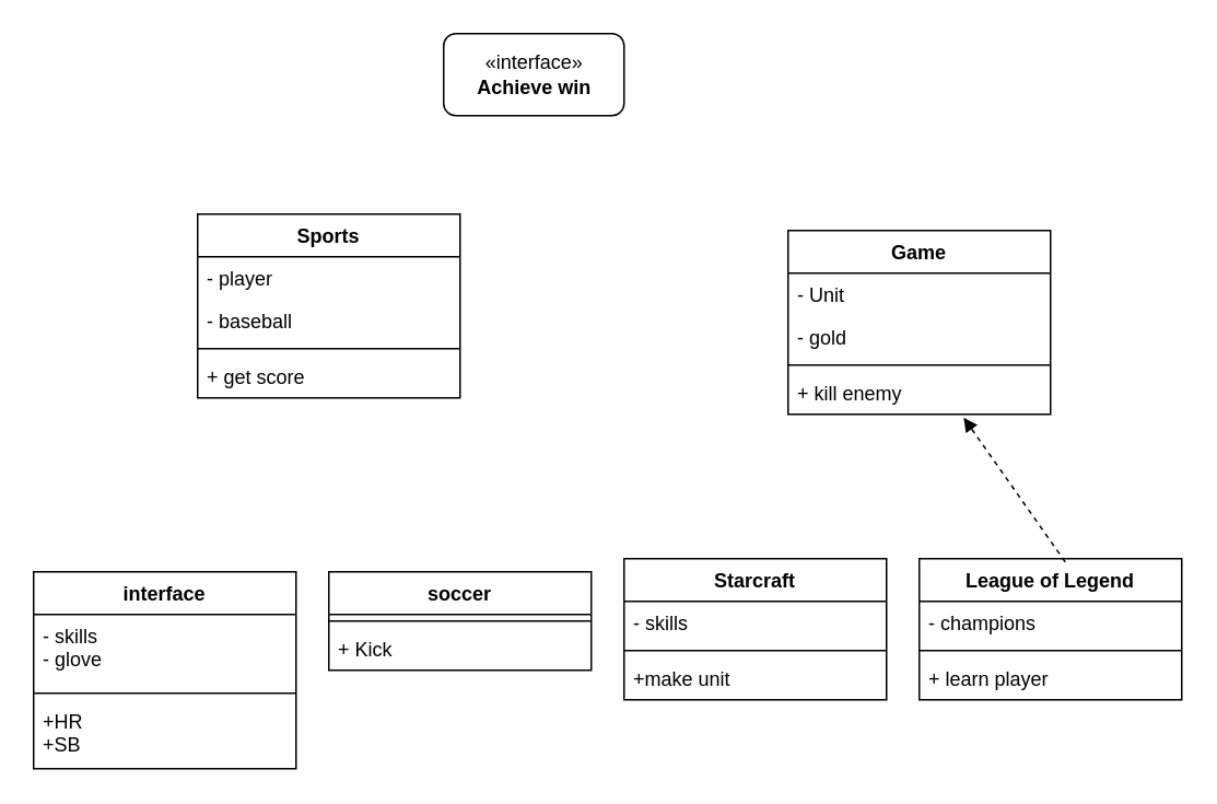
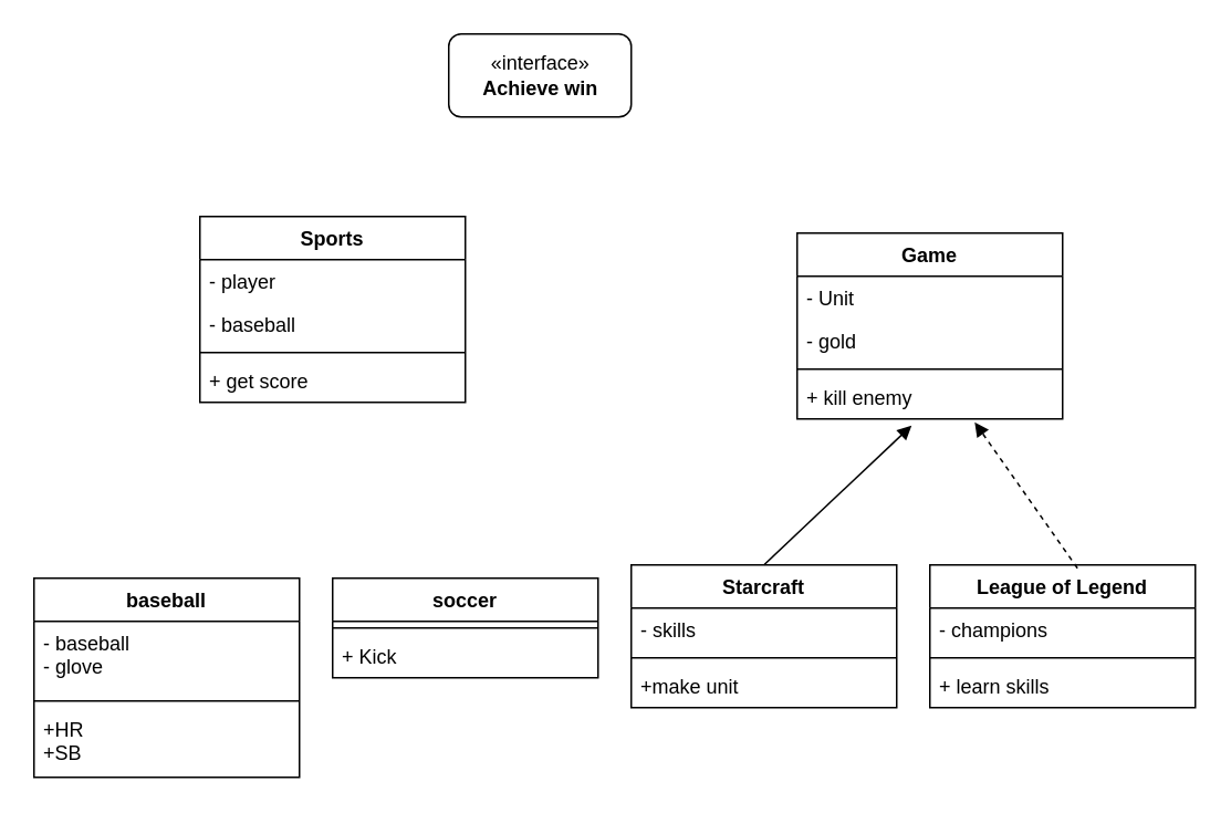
  <mxCell id="0" />
  <mxCell id="1" parent="0" />
  <mxCell id="2" value="soccer" style="swimlane;fontStyle=1;align=center;verticalAlign=top;childLayout=stackLayout;horizontal=1;startSize=26;horizontalStack=0;resizeParent=1;resizeParentMax=0;resizeLast=0;collapsible=1;marginBottom=0;" parent="1" vertex="1"><mxGeometry x="200" y="348" width="160" height="60" as="geometry" /></mxCell>
  <mxCell id="3" value="" style="line;strokeWidth=1;fillColor=none;align=left;verticalAlign=middle;spacingTop=-1;spacingLeft=3;spacingRight=3;rotatable=0;labelPosition=right;points=[];portConstraint=eastwest;" parent="2" vertex="1"><mxGeometry y="26" width="160" height="8" as="geometry" /></mxCell>
  <mxCell id="4" value="+ Kick" style="text;strokeColor=none;fillColor=none;align=left;verticalAlign=top;spacingLeft=4;spacingRight=4;overflow=hidden;rotatable=0;points=[[0,0.5],[1,0.5]];portConstraint=eastwest;" parent="2" vertex="1"><mxGeometry y="34" width="160" height="26" as="geometry" /></mxCell>
  <mxCell id="5" value="«interface»&lt;br&gt;&lt;b&gt;Achieve win&lt;br&gt;&lt;/b&gt;" style="html=1;rounded=1;" parent="1" vertex="1"><mxGeometry x="270" y="20" width="110" height="50" as="geometry" /></mxCell>
- <mxCell id="6" value="interface" style="swimlane;fontStyle=1;align=center;verticalAlign=top;childLayout=stackLayout;horizontal=1;startSize=26;horizontalStack=0;resizeParent=1;resizeParentMax=0;resizeLast=0;collapsible=1;marginBottom=0;" vertex="1" parent="1"><mxGeometry x="20" y="348" width="160" height="120" as="geometry" /></mxCell>
- <mxCell id="7" value="- skills&#10;- glove&#10;&#10;" style="text;strokeColor=none;fillColor=none;align=left;verticalAlign=top;spacingLeft=4;spacingRight=4;overflow=hidden;rotatable=0;points=[[0,0.5],[1,0.5]];portConstraint=eastwest;" vertex="1" parent="6"><mxGeometry y="26" width="160" height="44" as="geometry" /></mxCell>
+ <mxCell id="6" value="baseball" style="swimlane;fontStyle=1;align=center;verticalAlign=top;childLayout=stackLayout;horizontal=1;startSize=26;horizontalStack=0;resizeParent=1;resizeParentMax=0;resizeLast=0;collapsible=1;marginBottom=0;" vertex="1" parent="1"><mxGeometry x="20" y="348" width="160" height="120" as="geometry" /></mxCell>
+ <mxCell id="7" value="- baseball&#10;- glove&#10;&#10;" style="text;strokeColor=none;fillColor=none;align=left;verticalAlign=top;spacingLeft=4;spacingRight=4;overflow=hidden;rotatable=0;points=[[0,0.5],[1,0.5]];portConstraint=eastwest;" vertex="1" parent="6"><mxGeometry y="26" width="160" height="44" as="geometry" /></mxCell>
  <mxCell id="8" value="" style="line;strokeWidth=1;fillColor=none;align=left;verticalAlign=middle;spacingTop=-1;spacingLeft=3;spacingRight=3;rotatable=0;labelPosition=right;points=[];portConstraint=eastwest;" vertex="1" parent="6"><mxGeometry y="70" width="160" height="8" as="geometry" /></mxCell>
  <mxCell id="9" value="+HR&#10;+SB&#10;" style="text;strokeColor=none;fillColor=none;align=left;verticalAlign=top;spacingLeft=4;spacingRight=4;overflow=hidden;rotatable=0;points=[[0,0.5],[1,0.5]];portConstraint=eastwest;" vertex="1" parent="6"><mxGeometry y="78" width="160" height="42" as="geometry" /></mxCell>
  <mxCell id="10" value="Sports" style="swimlane;fontStyle=1;align=center;verticalAlign=top;childLayout=stackLayout;horizontal=1;startSize=26;horizontalStack=0;resizeParent=1;resizeParentMax=0;resizeLast=0;collapsible=1;marginBottom=0;" vertex="1" parent="1"><mxGeometry x="120" y="130" width="160" height="112" as="geometry" /></mxCell>
  <mxCell id="11" value="- player&#10;&#10;&#10;" style="text;strokeColor=none;fillColor=none;align=left;verticalAlign=top;spacingLeft=4;spacingRight=4;overflow=hidden;rotatable=0;points=[[0,0.5],[1,0.5]];portConstraint=eastwest;" vertex="1" parent="10"><mxGeometry y="26" width="160" height="26" as="geometry" /></mxCell>
  <mxCell id="12" value="- baseball" style="text;strokeColor=none;fillColor=none;align=left;verticalAlign=top;spacingLeft=4;spacingRight=4;overflow=hidden;rotatable=0;points=[[0,0.5],[1,0.5]];portConstraint=eastwest;" vertex="1" parent="10"><mxGeometry y="52" width="160" height="26" as="geometry" /></mxCell>
  <mxCell id="13" value="" style="line;strokeWidth=1;fillColor=none;align=left;verticalAlign=middle;spacingTop=-1;spacingLeft=3;spacingRight=3;rotatable=0;labelPosition=right;points=[];portConstraint=eastwest;" vertex="1" parent="10"><mxGeometry y="78" width="160" height="8" as="geometry" /></mxCell>
  <mxCell id="14" value="+ get score" style="text;strokeColor=none;fillColor=none;align=left;verticalAlign=top;spacingLeft=4;spacingRight=4;overflow=hidden;rotatable=0;points=[[0,0.5],[1,0.5]];portConstraint=eastwest;" vertex="1" parent="10"><mxGeometry y="86" width="160" height="26" as="geometry" /></mxCell>
  <mxCell id="15" value="Game" style="swimlane;fontStyle=1;align=center;verticalAlign=top;childLayout=stackLayout;horizontal=1;startSize=26;horizontalStack=0;resizeParent=1;resizeParentMax=0;resizeLast=0;collapsible=1;marginBottom=0;" vertex="1" parent="1"><mxGeometry x="480" y="140" width="160" height="112" as="geometry" /></mxCell>
  <mxCell id="16" value="- Unit" style="text;strokeColor=none;fillColor=none;align=left;verticalAlign=top;spacingLeft=4;spacingRight=4;overflow=hidden;rotatable=0;points=[[0,0.5],[1,0.5]];portConstraint=eastwest;" vertex="1" parent="15"><mxGeometry y="26" width="160" height="26" as="geometry" /></mxCell>
  <mxCell id="17" value="- gold" style="text;strokeColor=none;fillColor=none;align=left;verticalAlign=top;spacingLeft=4;spacingRight=4;overflow=hidden;rotatable=0;points=[[0,0.5],[1,0.5]];portConstraint=eastwest;" vertex="1" parent="15"><mxGeometry y="52" width="160" height="26" as="geometry" /></mxCell>
  <mxCell id="18" value="" style="line;strokeWidth=1;fillColor=none;align=left;verticalAlign=middle;spacingTop=-1;spacingLeft=3;spacingRight=3;rotatable=0;labelPosition=right;points=[];portConstraint=eastwest;" vertex="1" parent="15"><mxGeometry y="78" width="160" height="8" as="geometry" /></mxCell>
  <mxCell id="19" value="+ kill enemy" style="text;strokeColor=none;fillColor=none;align=left;verticalAlign=top;spacingLeft=4;spacingRight=4;overflow=hidden;rotatable=0;points=[[0,0.5],[1,0.5]];portConstraint=eastwest;" vertex="1" parent="15"><mxGeometry y="86" width="160" height="26" as="geometry" /></mxCell>
  <mxCell id="20" value="League of Legend" style="swimlane;fontStyle=1;align=center;verticalAlign=top;childLayout=stackLayout;horizontal=1;startSize=26;horizontalStack=0;resizeParent=1;resizeParentMax=0;resizeLast=0;collapsible=1;marginBottom=0;" vertex="1" parent="1"><mxGeometry x="560" y="340" width="160" height="86" as="geometry" /></mxCell>
  <mxCell id="21" value="- champions" style="text;strokeColor=none;fillColor=none;align=left;verticalAlign=top;spacingLeft=4;spacingRight=4;overflow=hidden;rotatable=0;points=[[0,0.5],[1,0.5]];portConstraint=eastwest;" vertex="1" parent="20"><mxGeometry y="26" width="160" height="26" as="geometry" /></mxCell>
  <mxCell id="22" value="" style="line;strokeWidth=1;fillColor=none;align=left;verticalAlign=middle;spacingTop=-1;spacingLeft=3;spacingRight=3;rotatable=0;labelPosition=right;points=[];portConstraint=eastwest;" vertex="1" parent="20"><mxGeometry y="52" width="160" height="8" as="geometry" /></mxCell>
- <mxCell id="23" value="+ learn player" style="text;strokeColor=none;fillColor=none;align=left;verticalAlign=top;spacingLeft=4;spacingRight=4;overflow=hidden;rotatable=0;points=[[0,0.5],[1,0.5]];portConstraint=eastwest;" vertex="1" parent="20"><mxGeometry y="60" width="160" height="26" as="geometry" /></mxCell>
+ <mxCell id="23" value="+ learn skills" style="text;strokeColor=none;fillColor=none;align=left;verticalAlign=top;spacingLeft=4;spacingRight=4;overflow=hidden;rotatable=0;points=[[0,0.5],[1,0.5]];portConstraint=eastwest;" vertex="1" parent="20"><mxGeometry y="60" width="160" height="26" as="geometry" /></mxCell>
  <mxCell id="24" value="Starcraft" style="swimlane;fontStyle=1;align=center;verticalAlign=top;childLayout=stackLayout;horizontal=1;startSize=26;horizontalStack=0;resizeParent=1;resizeParentMax=0;resizeLast=0;collapsible=1;marginBottom=0;" vertex="1" parent="1"><mxGeometry x="380" y="340" width="160" height="86" as="geometry" /></mxCell>
  <mxCell id="25" value="- skills" style="text;strokeColor=none;fillColor=none;align=left;verticalAlign=top;spacingLeft=4;spacingRight=4;overflow=hidden;rotatable=0;points=[[0,0.5],[1,0.5]];portConstraint=eastwest;" vertex="1" parent="24"><mxGeometry y="26" width="160" height="26" as="geometry" /></mxCell>
  <mxCell id="26" value="" style="line;strokeWidth=1;fillColor=none;align=left;verticalAlign=middle;spacingTop=-1;spacingLeft=3;spacingRight=3;rotatable=0;labelPosition=right;points=[];portConstraint=eastwest;" vertex="1" parent="24"><mxGeometry y="52" width="160" height="8" as="geometry" /></mxCell>
  <mxCell id="27" value="+make unit" style="text;strokeColor=none;fillColor=none;align=left;verticalAlign=top;spacingLeft=4;spacingRight=4;overflow=hidden;rotatable=0;points=[[0,0.5],[1,0.5]];portConstraint=eastwest;" vertex="1" parent="24"><mxGeometry y="60" width="160" height="26" as="geometry" /></mxCell>
+ <mxCell id="28" value="" style="html=1;verticalAlign=bottom;endArrow=block;exitX=0.5;exitY=0;exitDx=0;exitDy=0;entryX=0.431;entryY=1.154;entryDx=0;entryDy=0;entryPerimeter=0;" edge="1" parent="1" source="24" target="19"><mxGeometry width="80" relative="1" as="geometry"><mxPoint x="630" y="302" as="sourcePoint" /><mxPoint x="564.08" y="220.002" as="targetPoint" /></mxGeometry></mxCell>
  <mxCell id="29" value="" style="html=1;verticalAlign=bottom;endArrow=block;exitX=0.556;exitY=0.023;exitDx=0;exitDy=0;entryX=0.669;entryY=1.077;entryDx=0;entryDy=0;entryPerimeter=0;exitPerimeter=0;dashed=1;" edge="1" parent="1" source="20" target="19"><mxGeometry width="80" relative="1" as="geometry"><mxPoint x="640" y="467" as="sourcePoint" /><mxPoint x="568.08" y="222.004" as="targetPoint" /></mxGeometry></mxCell>
